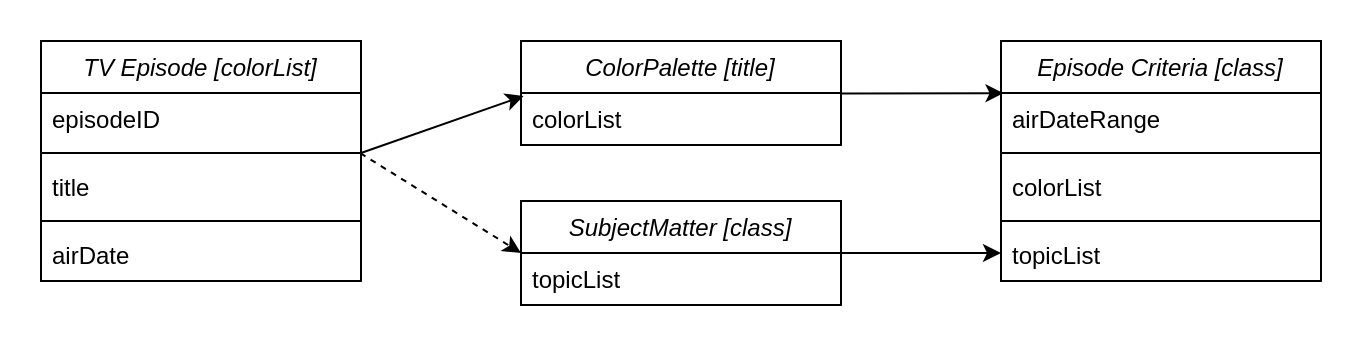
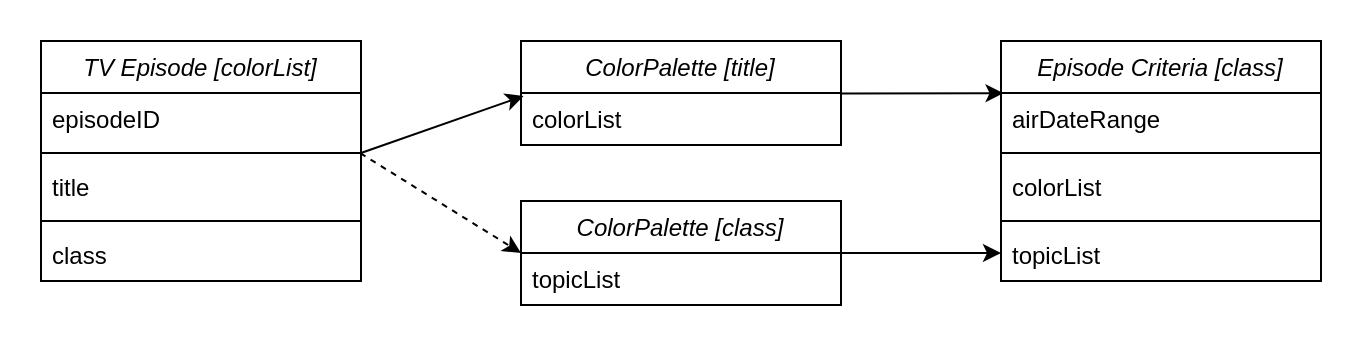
  <mxCell id="0" />
  <mxCell id="1" parent="0" />
  <mxCell id="2" value="Episode Criteria [class]" style="swimlane;fontStyle=2;align=center;verticalAlign=top;childLayout=stackLayout;horizontal=1;startSize=26;horizontalStack=0;resizeParent=1;resizeLast=0;collapsible=1;marginBottom=0;rounded=0;shadow=0;strokeWidth=1;" vertex="1" parent="1"><mxGeometry x="500" width="160" height="120" as="geometry" y="20"><mxRectangle x="230" y="140" width="160" height="26" as="alternateBounds" /></mxGeometry></mxCell>
  <mxCell id="3" value="airDateRange" style="text;align=left;verticalAlign=top;spacingLeft=4;spacingRight=4;overflow=hidden;rotatable=0;points=[[0,0.5],[1,0.5]];portConstraint=eastwest;" vertex="1" parent="2"><mxGeometry y="26" width="160" height="26" as="geometry" /></mxCell>
  <mxCell id="4" value="" style="line;html=1;strokeWidth=1;align=left;verticalAlign=middle;spacingTop=-1;spacingLeft=3;spacingRight=3;rotatable=0;labelPosition=right;points=[];portConstraint=eastwest;" vertex="1" parent="2"><mxGeometry y="52" width="160" height="8" as="geometry" /></mxCell>
  <mxCell id="5" value="colorList" style="text;align=left;verticalAlign=top;spacingLeft=4;spacingRight=4;overflow=hidden;rotatable=0;points=[[0,0.5],[1,0.5]];portConstraint=eastwest;" vertex="1" parent="2"><mxGeometry y="60" width="160" height="26" as="geometry" /></mxCell>
  <mxCell id="6" value="" style="line;html=1;strokeWidth=1;align=left;verticalAlign=middle;spacingTop=-1;spacingLeft=3;spacingRight=3;rotatable=0;labelPosition=right;points=[];portConstraint=eastwest;" vertex="1" parent="2"><mxGeometry y="86" width="160" height="8" as="geometry" /></mxCell>
  <mxCell id="7" value="topicList&#10;" style="text;align=left;verticalAlign=top;spacingLeft=4;spacingRight=4;overflow=hidden;rotatable=0;points=[[0,0.5],[1,0.5]];portConstraint=eastwest;" vertex="1" parent="2"><mxGeometry y="94" width="160" height="26" as="geometry" /></mxCell>
  <mxCell id="8" value="ColorPalette [title]" style="swimlane;fontStyle=2;align=center;verticalAlign=top;childLayout=stackLayout;horizontal=1;startSize=26;horizontalStack=0;resizeParent=1;resizeLast=0;collapsible=1;marginBottom=0;rounded=0;shadow=0;strokeWidth=1;" vertex="1" parent="1"><mxGeometry x="260" width="160" height="52" as="geometry" y="20"><mxRectangle x="230" y="140" width="160" height="26" as="alternateBounds" /></mxGeometry></mxCell>
  <mxCell id="9" value="colorList" style="text;align=left;verticalAlign=top;spacingLeft=4;spacingRight=4;overflow=hidden;rotatable=0;points=[[0,0.5],[1,0.5]];portConstraint=eastwest;" vertex="1" parent="8"><mxGeometry y="26" width="160" height="26" as="geometry" /></mxCell>
- <mxCell id="10" value="SubjectMatter [class]&#10;" style="swimlane;fontStyle=2;align=center;verticalAlign=top;childLayout=stackLayout;horizontal=1;startSize=26;horizontalStack=0;resizeParent=1;resizeLast=0;collapsible=1;marginBottom=0;rounded=0;shadow=0;strokeWidth=1;" vertex="1" parent="1"><mxGeometry x="260" y="100" width="160" height="52" as="geometry"><mxRectangle x="230" y="140" width="160" height="26" as="alternateBounds" /></mxGeometry></mxCell>
+ <mxCell id="10" value="ColorPalette [class]&#10;" style="swimlane;fontStyle=2;align=center;verticalAlign=top;childLayout=stackLayout;horizontal=1;startSize=26;horizontalStack=0;resizeParent=1;resizeLast=0;collapsible=1;marginBottom=0;rounded=0;shadow=0;strokeWidth=1;" vertex="1" parent="1"><mxGeometry x="260" y="100" width="160" height="52" as="geometry"><mxRectangle x="230" y="140" width="160" height="26" as="alternateBounds" /></mxGeometry></mxCell>
  <mxCell id="11" value="topicList" style="text;align=left;verticalAlign=top;spacingLeft=4;spacingRight=4;overflow=hidden;rotatable=0;points=[[0,0.5],[1,0.5]];portConstraint=eastwest;" vertex="1" parent="10"><mxGeometry y="26" width="160" height="26" as="geometry" /></mxCell>
  <mxCell id="12" value="TV Episode [colorList]" style="swimlane;fontStyle=2;align=center;verticalAlign=top;childLayout=stackLayout;horizontal=1;startSize=26;horizontalStack=0;resizeParent=1;resizeLast=0;collapsible=1;marginBottom=0;rounded=0;shadow=0;strokeWidth=1;" vertex="1" parent="1"><mxGeometry width="160" height="120" as="geometry" x="20" y="20"><mxRectangle x="230" y="140" width="160" height="26" as="alternateBounds" /></mxGeometry></mxCell>
  <mxCell id="13" value="episodeID" style="text;align=left;verticalAlign=top;spacingLeft=4;spacingRight=4;overflow=hidden;rotatable=0;points=[[0,0.5],[1,0.5]];portConstraint=eastwest;" vertex="1" parent="12"><mxGeometry y="26" width="160" height="26" as="geometry" /></mxCell>
  <mxCell id="14" value="" style="line;html=1;strokeWidth=1;align=left;verticalAlign=middle;spacingTop=-1;spacingLeft=3;spacingRight=3;rotatable=0;labelPosition=right;points=[];portConstraint=eastwest;" vertex="1" parent="12"><mxGeometry y="52" width="160" height="8" as="geometry" /></mxCell>
  <mxCell id="15" value="title&#10;" style="text;align=left;verticalAlign=top;spacingLeft=4;spacingRight=4;overflow=hidden;rotatable=0;points=[[0,0.5],[1,0.5]];portConstraint=eastwest;" vertex="1" parent="12"><mxGeometry y="60" width="160" height="26" as="geometry" /></mxCell>
  <mxCell id="16" value="" style="line;html=1;strokeWidth=1;align=left;verticalAlign=middle;spacingTop=-1;spacingLeft=3;spacingRight=3;rotatable=0;labelPosition=right;points=[];portConstraint=eastwest;" vertex="1" parent="12"><mxGeometry y="86" width="160" height="8" as="geometry" /></mxCell>
- <mxCell id="17" value="airDate&#10;" style="text;align=left;verticalAlign=top;spacingLeft=4;spacingRight=4;overflow=hidden;rotatable=0;points=[[0,0.5],[1,0.5]];portConstraint=eastwest;" vertex="1" parent="12"><mxGeometry y="94" width="160" height="26" as="geometry" /></mxCell>
+ <mxCell id="17" value="class&#10;" style="text;align=left;verticalAlign=top;spacingLeft=4;spacingRight=4;overflow=hidden;rotatable=0;points=[[0,0.5],[1,0.5]];portConstraint=eastwest;" vertex="1" parent="12"><mxGeometry y="94" width="160" height="26" as="geometry" /></mxCell>
  <mxCell id="18" value="" style="endArrow=classic;html=1;rounded=0;entryX=0.008;entryY=0.058;entryDx=0;entryDy=0;entryPerimeter=0;" edge="1" parent="1" target="9"><mxGeometry width="50" height="50" relative="1" as="geometry"><mxPoint x="180" y="76" as="sourcePoint" /><mxPoint x="400" y="210" as="targetPoint" /></mxGeometry></mxCell>
  <mxCell id="19" value="" style="endArrow=classic;html=1;rounded=0;exitX=0.998;exitY=-0.15;exitDx=0;exitDy=0;exitPerimeter=0;entryX=0;entryY=0.5;entryDx=0;entryDy=0;dashed=1;" edge="1" parent="1" source="15" target="10"><mxGeometry width="50" height="50" relative="1" as="geometry"><mxPoint x="195" y="94" as="sourcePoint" /><mxPoint x="271" y="58" as="targetPoint" /></mxGeometry></mxCell>
  <mxCell id="20" value="" style="endArrow=classic;html=1;rounded=0;entryX=0.008;entryY=0.004;entryDx=0;entryDy=0;entryPerimeter=0;exitX=1;exitY=0.011;exitDx=0;exitDy=0;exitPerimeter=0;" edge="1" parent="1" source="9" target="3"><mxGeometry width="50" height="50" relative="1" as="geometry"><mxPoint x="419" y="48" as="sourcePoint" /><mxPoint x="500" as="targetPoint" y="20" /></mxGeometry></mxCell>
  <mxCell id="21" value="" style="endArrow=classic;html=1;rounded=0;exitX=1.001;exitY=0.001;exitDx=0;exitDy=0;exitPerimeter=0;" edge="1" parent="1" source="11"><mxGeometry width="50" height="50" relative="1" as="geometry"><mxPoint x="420" y="125" as="sourcePoint" /><mxPoint x="500" y="126" as="targetPoint" /></mxGeometry></mxCell>
